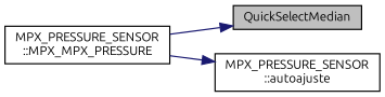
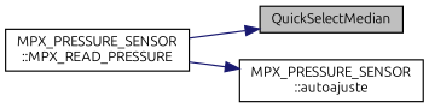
  digraph {
    fontname=Ubuntu
    rankdir=RL
    node [color=black fillcolor=white fontname=Ubuntu fontsize=10 shape=record style=filled]
    edge [color=midnightblue dir=back fontname=Ubuntu fontsize=10 labelfontname=Helvetica labelfontsize=10 style=solid]
    n1 [fillcolor=grey75 fontcolor=black height=0.2 label=QuickSelectMedian width=0.4]
-   n2 [height=0.2 label="MPX_PRESSURE_SENSOR\l::MPX_MPX_PRESSURE" width=0.4]
+   n2 [height=0.2 label="MPX_PRESSURE_SENSOR\l::MPX_READ_PRESSURE" width=0.4]
    n3 [height=0.2 label="MPX_PRESSURE_SENSOR\l::autoajuste" width=0.4]
    n1 -> n2
    n3 -> n2
  }
